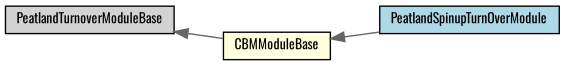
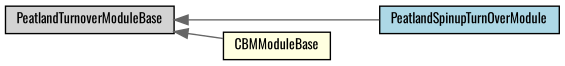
  digraph {
    fontname=Oswald
    rankdir=LR
    node [color=black fontname=Oswald fontsize=10 shape=record style=filled]
    edge [color=gray40 dir=back fontname=Oswald fontsize=10 labelfontname=Helvetica labelfontsize=10 style=solid]
    n1 [fillcolor=lightblue fontcolor=black height=0.2 label=PeatlandSpinupTurnOverModule width=0.4]
    n2 [fillcolor=lightgrey height=0.2 label=PeatlandTurnoverModuleBase width=0.4]
    n3 [fillcolor=lightyellow height=0.2 label=CBMModuleBase width=0.4]
-   n3 -> n1
+   n2 -> n1
    n2 -> n3
  }
